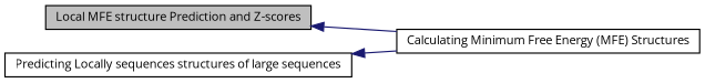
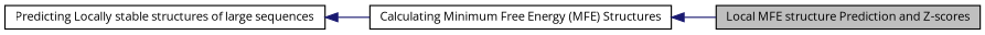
  digraph {
    fontname="Open Sans"
    rankdir=LR
    node [color=black fontname="Open Sans" fontsize=10 shape=record]
    edge [color=midnightblue dir=back fontname="Open Sans" fontsize=8 labelfontname="FreeSans.ttf" labelfontsize=8 shape=plaintext style=solid]
    n1 [fillcolor=grey75 fontcolor=black height=0.2 label="Local MFE structure Prediction and Z-scores" style=filled width=0.4]
-   n2 [height=0.2 label="Predicting Locally sequences structures of large sequences" width=0.4]
+   n2 [height=0.2 label="Predicting Locally stable structures of large sequences" width=0.4]
    n3 [height=0.2 label="Calculating Minimum Free Energy (MFE) Structures" width=0.4]
    n2 -> n3
-   n1 -> n3
+   n3 -> n1
  }
